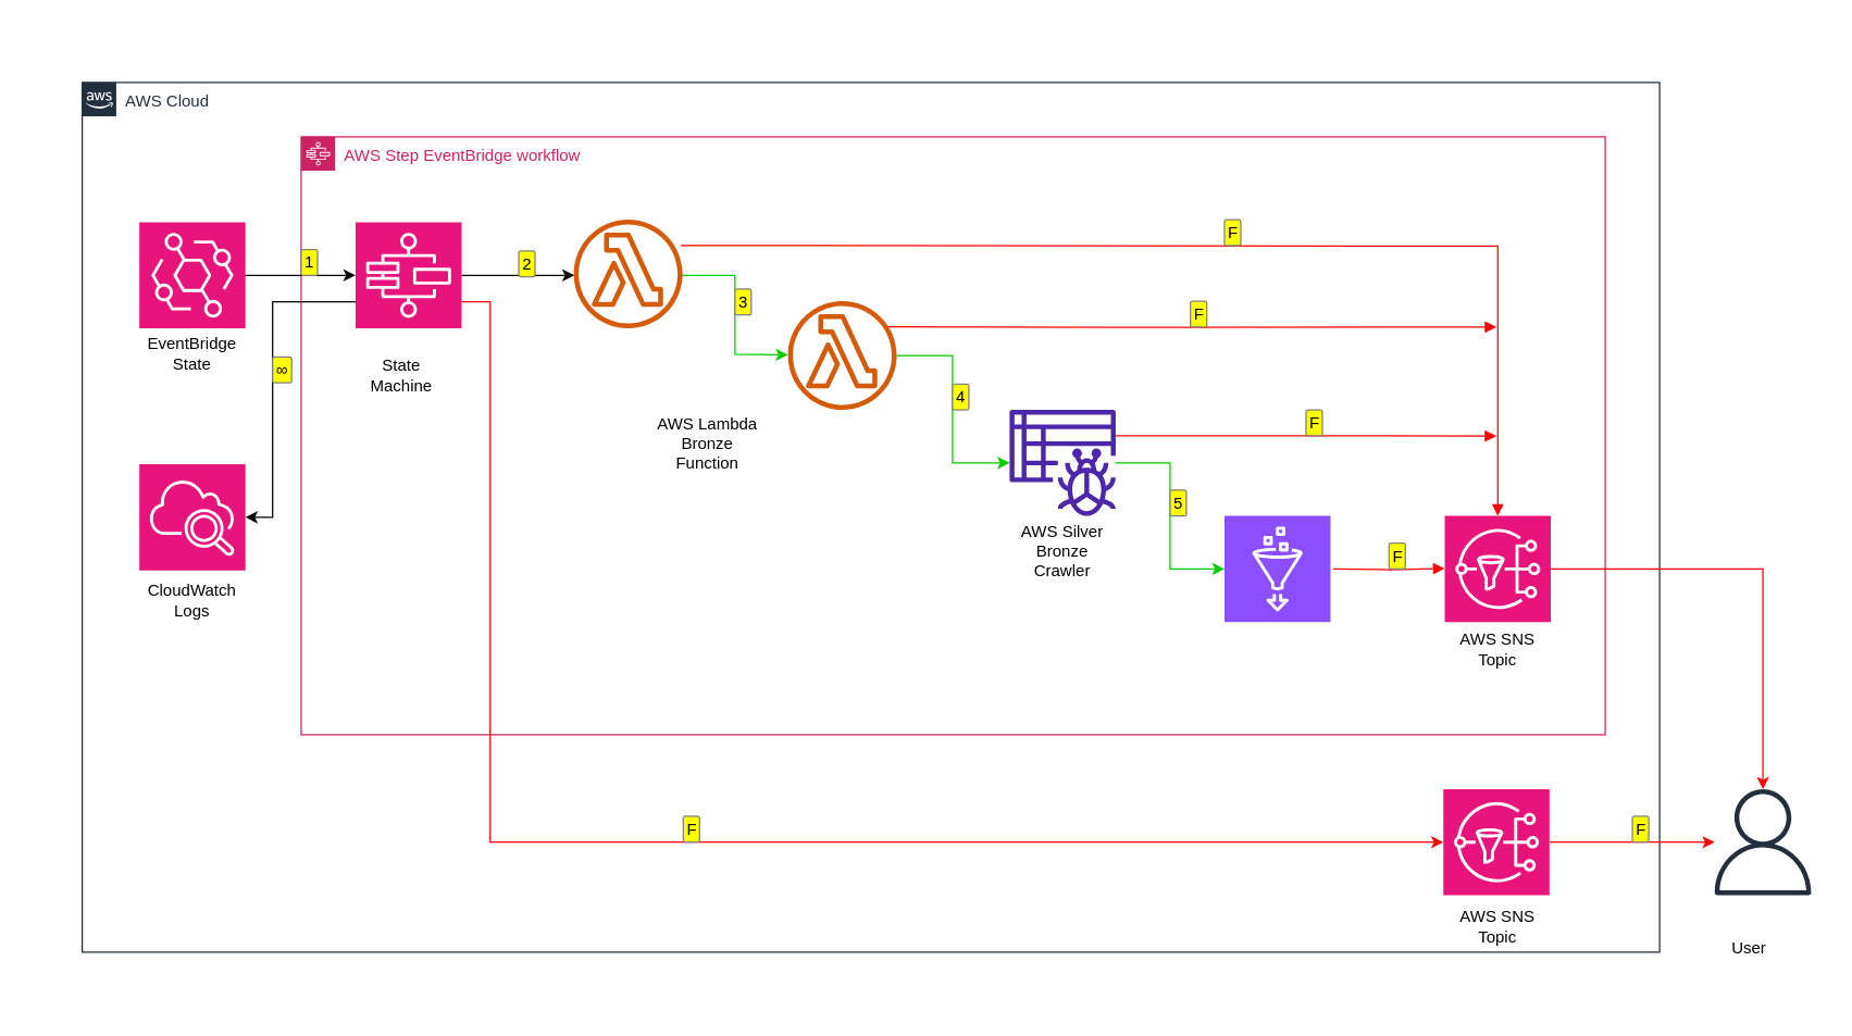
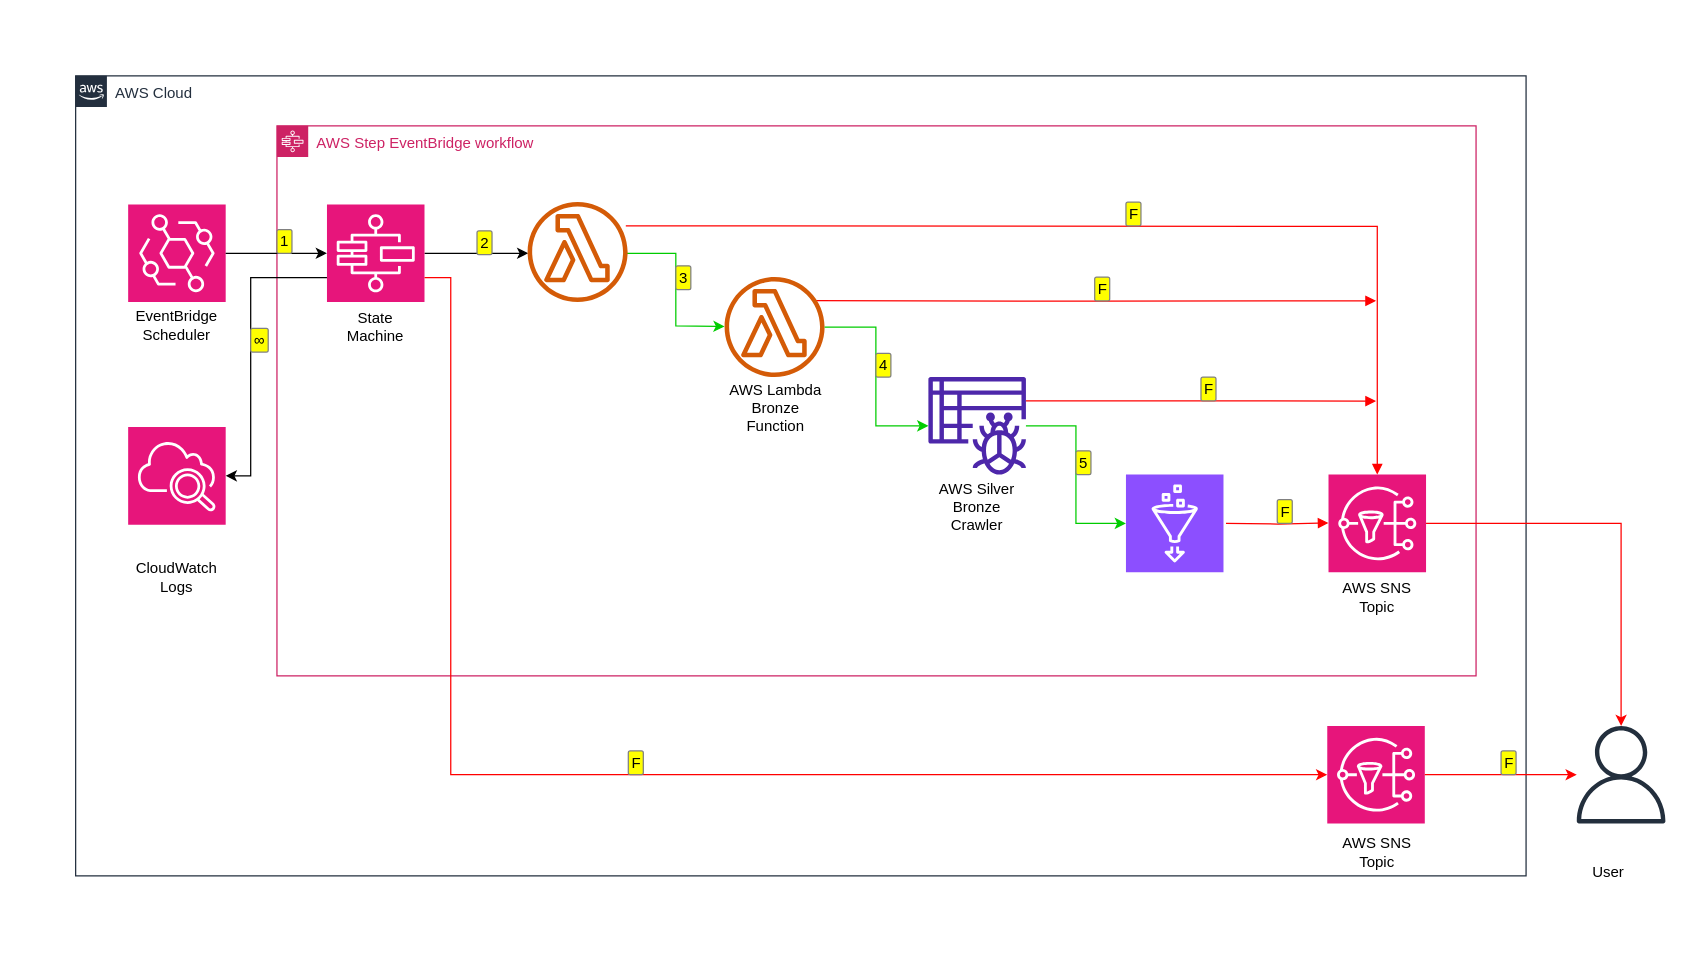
  <mxCell id="0" />
  <mxCell id="1" parent="0" />
  <mxCell id="2" value="AWS Cloud" style="points=[[0,0],[0.25,0],[0.5,0],[0.75,0],[1,0],[1,0.25],[1,0.5],[1,0.75],[1,1],[0.75,1],[0.5,1],[0.25,1],[0,1],[0,0.75],[0,0.5],[0,0.25]];outlineConnect=0;gradientColor=none;html=1;whiteSpace=wrap;fontSize=12;fontStyle=0;container=1;pointerEvents=0;collapsible=0;recursiveResize=0;shape=mxgraph.aws4.group;grIcon=mxgraph.aws4.group_aws_cloud_alt;strokeColor=#232F3E;fillColor=none;verticalAlign=top;align=left;spacingLeft=30;fontColor=#232F3E;dashed=0;" parent="1" vertex="1"><mxGeometry x="60" y="60" width="1160" height="640" as="geometry" /></mxCell>
  <mxCell id="3" value="EventBridge&lt;br&gt;Schedule" style="text;html=1;strokeColor=none;fillColor=none;align=center;verticalAlign=middle;whiteSpace=wrap;rounded=0;" parent="2" vertex="1"><mxGeometry x="42" y="119" width="78" height="40" as="geometry" /></mxCell>
  <mxCell id="4" value="AWS Step EventBridge workflow" style="points=[[0,0],[0.25,0],[0.5,0],[0.75,0],[1,0],[1,0.25],[1,0.5],[1,0.75],[1,1],[0.75,1],[0.5,1],[0.25,1],[0,1],[0,0.75],[0,0.5],[0,0.25]];outlineConnect=0;gradientColor=none;html=1;whiteSpace=wrap;fontSize=12;fontStyle=0;container=1;pointerEvents=0;collapsible=0;recursiveResize=0;shape=mxgraph.aws4.group;grIcon=mxgraph.aws4.group_aws_step_functions_workflow;strokeColor=#CD2264;fillColor=none;verticalAlign=top;align=left;spacingLeft=30;fontColor=#CD2264;dashed=0;" parent="2" vertex="1"><mxGeometry x="161" y="40" width="959" height="440" as="geometry" /></mxCell>
  <mxCell id="5" style="edgeStyle=none;html=1;exitX=1;exitY=0.5;exitDx=0;exitDy=0;exitPerimeter=0;rounded=0;strokeColor=#00CC00;enumerate=1;enumerateValue=3;" parent="4" target="18" edge="1"><mxGeometry relative="1" as="geometry"><mxPoint x="279" y="102" as="sourcePoint" /><mxPoint x="360" y="200" as="targetPoint" /><Array as="points"><mxPoint x="319" y="102" /><mxPoint x="319" y="160" /></Array></mxGeometry></mxCell>
  <mxCell id="6" value="AWS SNS Topic" style="text;html=1;strokeColor=none;fillColor=none;align=center;verticalAlign=middle;whiteSpace=wrap;rounded=0;" parent="4" vertex="1"><mxGeometry x="841" y="357" width="78" height="40" as="geometry" /></mxCell>
  <mxCell id="7" value="" style="edgeStyle=orthogonalEdgeStyle;rounded=0;orthogonalLoop=1;jettySize=auto;html=1;enumerate=1;enumerateValue=2;" parent="4" source="8" edge="1"><mxGeometry relative="1" as="geometry"><mxPoint x="201" y="102" as="targetPoint" /></mxGeometry></mxCell>
  <mxCell id="8" value="" style="sketch=0;points=[[0,0,0],[0.25,0,0],[0.5,0,0],[0.75,0,0],[1,0,0],[0,1,0],[0.25,1,0],[0.5,1,0],[0.75,1,0],[1,1,0],[0,0.25,0],[0,0.5,0],[0,0.75,0],[1,0.25,0],[1,0.5,0],[1,0.75,0]];outlineConnect=0;fontColor=#232F3E;fillColor=#E7157B;strokeColor=#ffffff;dashed=0;verticalLabelPosition=bottom;verticalAlign=top;align=center;html=1;fontSize=12;fontStyle=0;aspect=fixed;shape=mxgraph.aws4.resourceIcon;resIcon=mxgraph.aws4.step_functions;" parent="4" vertex="1"><mxGeometry x="40" y="63" width="78" height="78" as="geometry" /></mxCell>
- <mxCell id="9" value="State&lt;br&gt;Machine" style="text;html=1;strokeColor=none;fillColor=none;align=center;verticalAlign=middle;whiteSpace=wrap;rounded=0;" parent="4" vertex="1"><mxGeometry x="35" y="156" width="78" height="40" as="geometry" /></mxCell>
- <mxCell id="10" value="AWS Lambda Bronze Function" style="text;html=1;strokeColor=none;fillColor=none;align=center;verticalAlign=middle;whiteSpace=wrap;rounded=0;" parent="4" vertex="1"><mxGeometry x="260" y="201" width="78" height="50" as="geometry" /></mxCell>
+ <mxCell id="9" value="State&lt;br&gt;Machine" style="text;html=1;strokeColor=none;fillColor=none;align=center;verticalAlign=middle;whiteSpace=wrap;rounded=0;" parent="4" vertex="1"><mxGeometry x="40" y="141" width="78" height="40" as="geometry" /></mxCell>
+ <mxCell id="10" value="AWS Lambda Bronze Function" style="text;html=1;strokeColor=none;fillColor=none;align=center;verticalAlign=middle;whiteSpace=wrap;rounded=0;" parent="4" vertex="1"><mxGeometry x="360" y="201" width="78" height="50" as="geometry" /></mxCell>
  <mxCell id="11" value="" style="sketch=0;outlineConnect=0;fontColor=#232F3E;gradientColor=none;fillColor=#D45B07;strokeColor=none;dashed=0;verticalLabelPosition=bottom;verticalAlign=top;align=center;html=1;fontSize=12;fontStyle=0;aspect=fixed;pointerEvents=1;shape=mxgraph.aws4.lambda_function;" parent="4" vertex="1"><mxGeometry x="200.46" y="61" width="80" height="80" as="geometry" /></mxCell>
  <mxCell id="12" value="" style="edgeStyle=orthogonalEdgeStyle;html=1;endArrow=block;elbow=vertical;startArrow=none;endFill=1;strokeColor=#FF0000;rounded=0;enumerate=1;enumerateValue=F;" parent="4" edge="1"><mxGeometry width="100" relative="1" as="geometry"><mxPoint x="429" y="139.82" as="sourcePoint" /><mxPoint x="879" y="140" as="targetPoint" /></mxGeometry></mxCell>
  <mxCell id="13" value="" style="sketch=0;points=[[0,0,0],[0.25,0,0],[0.5,0,0],[0.75,0,0],[1,0,0],[0,1,0],[0.25,1,0],[0.5,1,0],[0.75,1,0],[1,1,0],[0,0.25,0],[0,0.5,0],[0,0.75,0],[1,0.25,0],[1,0.5,0],[1,0.75,0]];outlineConnect=0;fontColor=#232F3E;fillColor=#8C4FFF;strokeColor=#ffffff;dashed=0;verticalLabelPosition=bottom;verticalAlign=top;align=center;html=1;fontSize=12;fontStyle=0;aspect=fixed;shape=mxgraph.aws4.resourceIcon;resIcon=mxgraph.aws4.glue;gradientColor=none;" parent="4" vertex="1"><mxGeometry x="679" y="279" width="78" height="78" as="geometry" /></mxCell>
  <mxCell id="14" value="" style="sketch=0;points=[[0,0,0],[0.25,0,0],[0.5,0,0],[0.75,0,0],[1,0,0],[0,1,0],[0.25,1,0],[0.5,1,0],[0.75,1,0],[1,1,0],[0,0.25,0],[0,0.5,0],[0,0.75,0],[1,0.25,0],[1,0.5,0],[1,0.75,0]];outlineConnect=0;fontColor=#232F3E;fillColor=#E7157B;strokeColor=#ffffff;dashed=0;verticalLabelPosition=bottom;verticalAlign=top;align=center;html=1;fontSize=12;fontStyle=0;aspect=fixed;shape=mxgraph.aws4.resourceIcon;resIcon=mxgraph.aws4.sns;" parent="4" vertex="1"><mxGeometry x="841" y="279" width="78" height="78" as="geometry" /></mxCell>
  <mxCell id="15" style="edgeStyle=orthogonalEdgeStyle;rounded=0;orthogonalLoop=1;jettySize=auto;html=1;entryX=0;entryY=0.5;entryDx=0;entryDy=0;entryPerimeter=0;fillColor=#d5e8d4;strokeColor=#00CC00;enumerate=1;enumerateValue=5;" parent="4" source="16" target="13" edge="1"><mxGeometry relative="1" as="geometry" /></mxCell>
  <mxCell id="16" value="" style="sketch=0;outlineConnect=0;fontColor=#232F3E;gradientColor=none;fillColor=#4D27AA;strokeColor=none;dashed=0;verticalLabelPosition=bottom;verticalAlign=top;align=center;html=1;fontSize=12;fontStyle=0;aspect=fixed;pointerEvents=1;shape=mxgraph.aws4.glue_crawlers;" parent="4" vertex="1"><mxGeometry x="521" y="201" width="78" height="78" as="geometry" /></mxCell>
  <mxCell id="17" value="AWS Silver&lt;br&gt;Bronze Crawler" style="text;html=1;strokeColor=none;fillColor=none;align=center;verticalAlign=middle;whiteSpace=wrap;rounded=0;" parent="4" vertex="1"><mxGeometry x="521" y="279" width="78" height="51" as="geometry" /></mxCell>
  <mxCell id="18" value="" style="sketch=0;outlineConnect=0;fontColor=#232F3E;gradientColor=none;fillColor=#D45B07;strokeColor=none;dashed=0;verticalLabelPosition=bottom;verticalAlign=top;align=center;html=1;fontSize=12;fontStyle=0;aspect=fixed;pointerEvents=1;shape=mxgraph.aws4.lambda_function;" parent="4" vertex="1"><mxGeometry x="358" y="121" width="80" height="80" as="geometry" /></mxCell>
  <mxCell id="19" style="edgeStyle=none;html=1;rounded=0;strokeColor=#00CC00;enumerate=1;enumerateValue=4;" parent="4" source="18" target="16" edge="1"><mxGeometry relative="1" as="geometry"><mxPoint x="438" y="200" as="sourcePoint" /><mxPoint x="521" y="320" as="targetPoint" /><Array as="points"><mxPoint x="479" y="161" /><mxPoint x="479" y="240" /></Array></mxGeometry></mxCell>
  <mxCell id="20" value="" style="edgeStyle=orthogonalEdgeStyle;html=1;endArrow=block;elbow=vertical;startArrow=none;endFill=1;strokeColor=#FF0000;rounded=0;enumerate=1;enumerateValue=F;exitX=1;exitY=0.244;exitDx=0;exitDy=0;exitPerimeter=0;" parent="4" source="16" edge="1"><mxGeometry width="100" relative="1" as="geometry"><mxPoint x="609" y="220" as="sourcePoint" /><mxPoint x="879" y="220.18" as="targetPoint" /></mxGeometry></mxCell>
  <mxCell id="21" value="" style="edgeStyle=orthogonalEdgeStyle;html=1;endArrow=block;elbow=vertical;startArrow=none;endFill=1;strokeColor=#FF0000;rounded=0;enumerate=1;enumerateValue=F;" parent="4" edge="1"><mxGeometry width="100" relative="1" as="geometry"><mxPoint x="759" y="318" as="sourcePoint" /><mxPoint x="841" y="317.59" as="targetPoint" /></mxGeometry></mxCell>
  <mxCell id="22" value="" style="sketch=0;points=[[0,0,0],[0.25,0,0],[0.5,0,0],[0.75,0,0],[1,0,0],[0,1,0],[0.25,1,0],[0.5,1,0],[0.75,1,0],[1,1,0],[0,0.25,0],[0,0.5,0],[0,0.75,0],[1,0.25,0],[1,0.5,0],[1,0.75,0]];outlineConnect=0;fontColor=#232F3E;fillColor=#E7157B;strokeColor=#ffffff;dashed=0;verticalLabelPosition=bottom;verticalAlign=top;align=center;html=1;fontSize=12;fontStyle=0;aspect=fixed;shape=mxgraph.aws4.resourceIcon;resIcon=mxgraph.aws4.eventbridge;" parent="2" vertex="1"><mxGeometry x="42" y="103" width="78" height="78" as="geometry" /></mxCell>
  <mxCell id="23" value="" style="edgeStyle=orthogonalEdgeStyle;rounded=0;orthogonalLoop=1;jettySize=auto;html=1;enumerate=1;enumerateValue=1;" parent="2" source="22" target="8" edge="1"><mxGeometry relative="1" as="geometry" /></mxCell>
  <mxCell id="24" value="" style="sketch=0;points=[[0,0,0],[0.25,0,0],[0.5,0,0],[0.75,0,0],[1,0,0],[0,1,0],[0.25,1,0],[0.5,1,0],[0.75,1,0],[1,1,0],[0,0.25,0],[0,0.5,0],[0,0.75,0],[1,0.25,0],[1,0.5,0],[1,0.75,0]];outlineConnect=0;fontColor=#232F3E;fillColor=#E7157B;strokeColor=#ffffff;dashed=0;verticalLabelPosition=bottom;verticalAlign=top;align=center;html=1;fontSize=12;fontStyle=0;aspect=fixed;shape=mxgraph.aws4.resourceIcon;resIcon=mxgraph.aws4.sns;" parent="2" vertex="1"><mxGeometry x="1001" y="520" width="78" height="78" as="geometry" /></mxCell>
  <mxCell id="25" style="edgeStyle=orthogonalEdgeStyle;rounded=0;orthogonalLoop=1;jettySize=auto;html=1;exitX=1;exitY=0.75;exitDx=0;exitDy=0;exitPerimeter=0;entryX=0;entryY=0.5;entryDx=0;entryDy=0;entryPerimeter=0;strokeColor=#FF0000;enumerate=1;enumerateValue=F;" parent="2" source="8" target="24" edge="1"><mxGeometry relative="1" as="geometry"><Array as="points"><mxPoint x="300" y="162" /><mxPoint x="300" y="559" /></Array></mxGeometry></mxCell>
- <mxCell id="26" value="EventBridge&lt;br&gt;State" style="text;html=1;strokeColor=none;fillColor=none;align=center;verticalAlign=middle;whiteSpace=wrap;rounded=0;" parent="1" vertex="1"><mxGeometry x="102" y="240" width="78" height="40" as="geometry" /></mxCell>
+ <mxCell id="26" value="EventBridge&lt;br&gt;Scheduler" style="text;html=1;strokeColor=none;fillColor=none;align=center;verticalAlign=middle;whiteSpace=wrap;rounded=0;" parent="1" vertex="1"><mxGeometry x="102" y="240" width="78" height="40" as="geometry" /></mxCell>
  <mxCell id="27" value="AWS SNS Topic" style="text;html=1;strokeColor=none;fillColor=none;align=center;verticalAlign=middle;whiteSpace=wrap;rounded=0;" parent="1" vertex="1"><mxGeometry x="1062" y="661" width="78" height="40" as="geometry" /></mxCell>
  <mxCell id="28" value="" style="sketch=0;outlineConnect=0;fontColor=#232F3E;gradientColor=none;fillColor=#232F3D;strokeColor=none;dashed=0;verticalLabelPosition=bottom;verticalAlign=top;align=center;html=1;fontSize=12;fontStyle=0;aspect=fixed;pointerEvents=1;shape=mxgraph.aws4.user;" parent="1" vertex="1"><mxGeometry x="1257" y="580" width="78" height="78" as="geometry" /></mxCell>
  <mxCell id="29" value="User" style="text;html=1;strokeColor=none;fillColor=none;align=center;verticalAlign=middle;whiteSpace=wrap;rounded=0;" parent="1" vertex="1"><mxGeometry x="1247" y="677" width="78" height="40" as="geometry" /></mxCell>
  <mxCell id="30" value="" style="sketch=0;points=[[0,0,0],[0.25,0,0],[0.5,0,0],[0.75,0,0],[1,0,0],[0,1,0],[0.25,1,0],[0.5,1,0],[0.75,1,0],[1,1,0],[0,0.25,0],[0,0.5,0],[0,0.75,0],[1,0.25,0],[1,0.5,0],[1,0.75,0]];points=[[0,0,0],[0.25,0,0],[0.5,0,0],[0.75,0,0],[1,0,0],[0,1,0],[0.25,1,0],[0.5,1,0],[0.75,1,0],[1,1,0],[0,0.25,0],[0,0.5,0],[0,0.75,0],[1,0.25,0],[1,0.5,0],[1,0.75,0]];outlineConnect=0;fontColor=#232F3E;fillColor=#E7157B;strokeColor=#ffffff;dashed=0;verticalLabelPosition=bottom;verticalAlign=top;align=center;html=1;fontSize=12;fontStyle=0;aspect=fixed;shape=mxgraph.aws4.resourceIcon;resIcon=mxgraph.aws4.cloudwatch_2;" parent="1" vertex="1"><mxGeometry x="102" y="341" width="78" height="78" as="geometry" /></mxCell>
- <mxCell id="31" value="CloudWatch Logs" style="text;html=1;strokeColor=none;fillColor=none;align=center;verticalAlign=middle;whiteSpace=wrap;rounded=0;" parent="1" vertex="1"><mxGeometry x="102" y="421" width="78" height="40" as="geometry" /></mxCell>
+ <mxCell id="31" value="CloudWatch Logs" style="text;html=1;strokeColor=none;fillColor=none;align=center;verticalAlign=middle;whiteSpace=wrap;rounded=0;" parent="1" vertex="1"><mxGeometry x="102" y="441" width="78" height="40" as="geometry" /></mxCell>
  <mxCell id="32" style="edgeStyle=orthogonalEdgeStyle;rounded=0;orthogonalLoop=1;jettySize=auto;html=1;exitX=1;exitY=0.5;exitDx=0;exitDy=0;exitPerimeter=0;strokeColor=#FF0000;enumerate=1;enumerateValue=F;" parent="1" source="24" target="28" edge="1"><mxGeometry relative="1" as="geometry" /></mxCell>
  <mxCell id="33" style="edgeStyle=orthogonalEdgeStyle;rounded=0;orthogonalLoop=1;jettySize=auto;html=1;exitX=0;exitY=0.75;exitDx=0;exitDy=0;exitPerimeter=0;entryX=1;entryY=0.5;entryDx=0;entryDy=0;entryPerimeter=0;enumerate=1;enumerateValue=%E2%88%9E;" parent="1" source="8" target="30" edge="1"><mxGeometry relative="1" as="geometry"><Array as="points"><mxPoint x="200" y="222" /><mxPoint x="200" y="380" /></Array></mxGeometry></mxCell>
  <mxCell id="34" value="" style="edgeStyle=orthogonalEdgeStyle;html=1;endArrow=block;elbow=vertical;startArrow=none;endFill=1;strokeColor=#FF0000;rounded=0;enumerate=1;enumerateValue=F;" parent="1" target="14" edge="1"><mxGeometry width="100" relative="1" as="geometry"><mxPoint x="500" y="180" as="sourcePoint" /><mxPoint x="600" y="180" as="targetPoint" /></mxGeometry></mxCell>
  <mxCell id="35" style="edgeStyle=orthogonalEdgeStyle;rounded=0;orthogonalLoop=1;jettySize=auto;html=1;exitX=1;exitY=0.5;exitDx=0;exitDy=0;exitPerimeter=0;strokeColor=#FF0000;" parent="1" source="14" target="28" edge="1"><mxGeometry relative="1" as="geometry" /></mxCell>
  <mxCell id="36" value="" style="rounded=0;whiteSpace=wrap;html=1;fillColor=none;strokeColor=none;" vertex="1" parent="1"><mxGeometry width="1320" height="720" as="geometry" x="20" y="20" /></mxCell>
